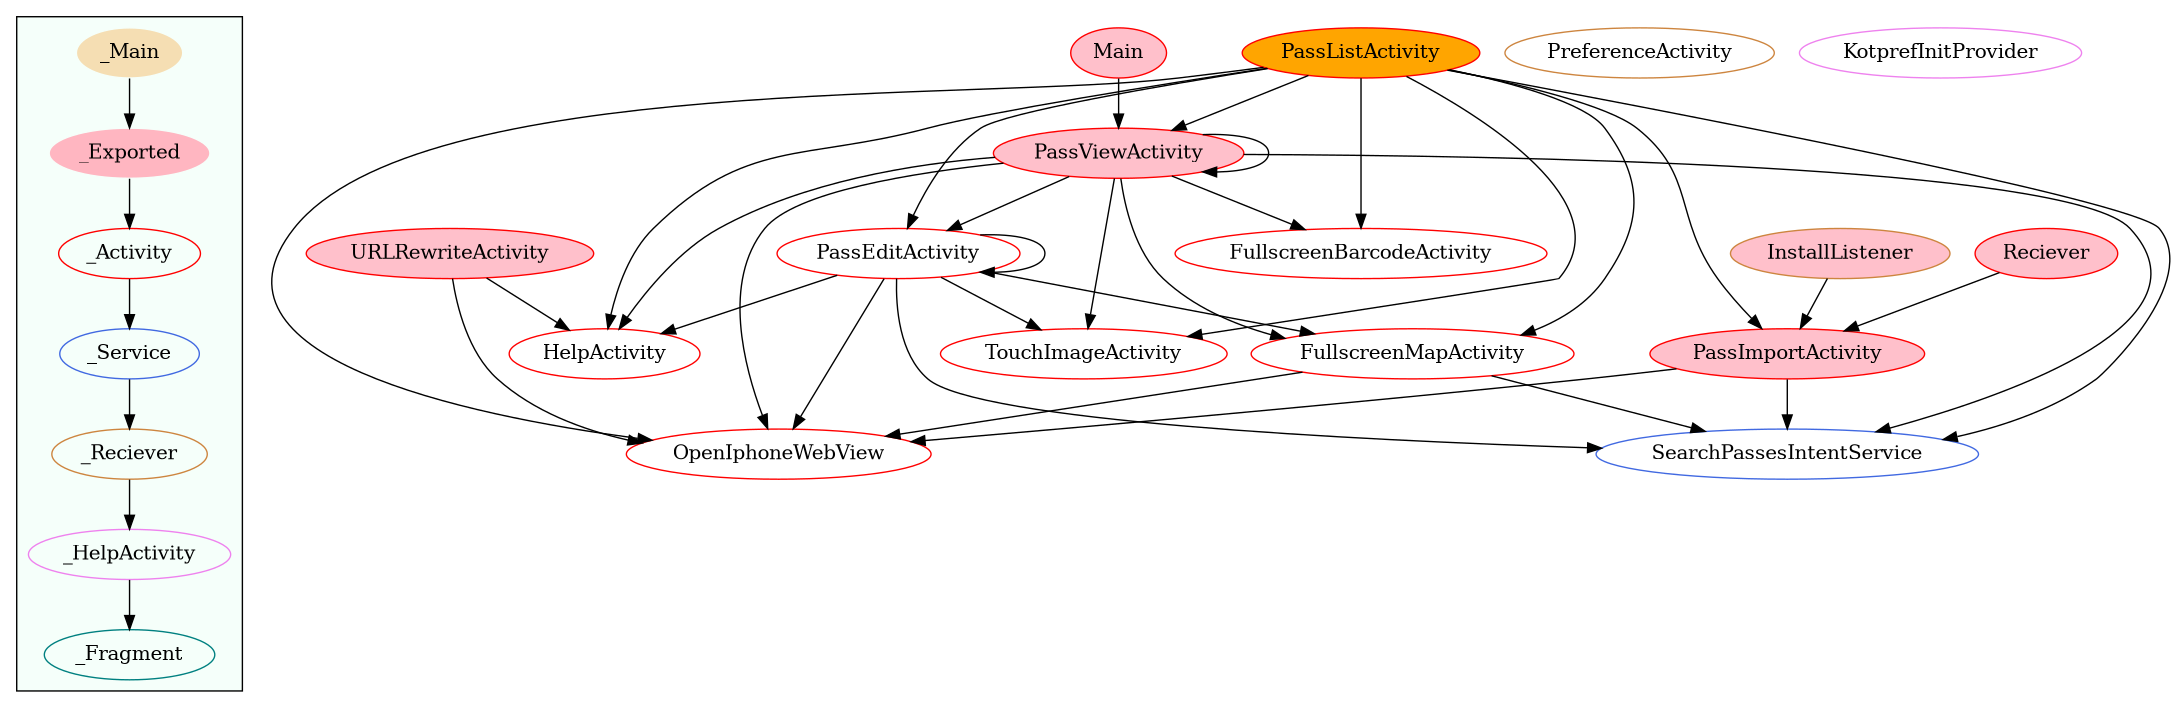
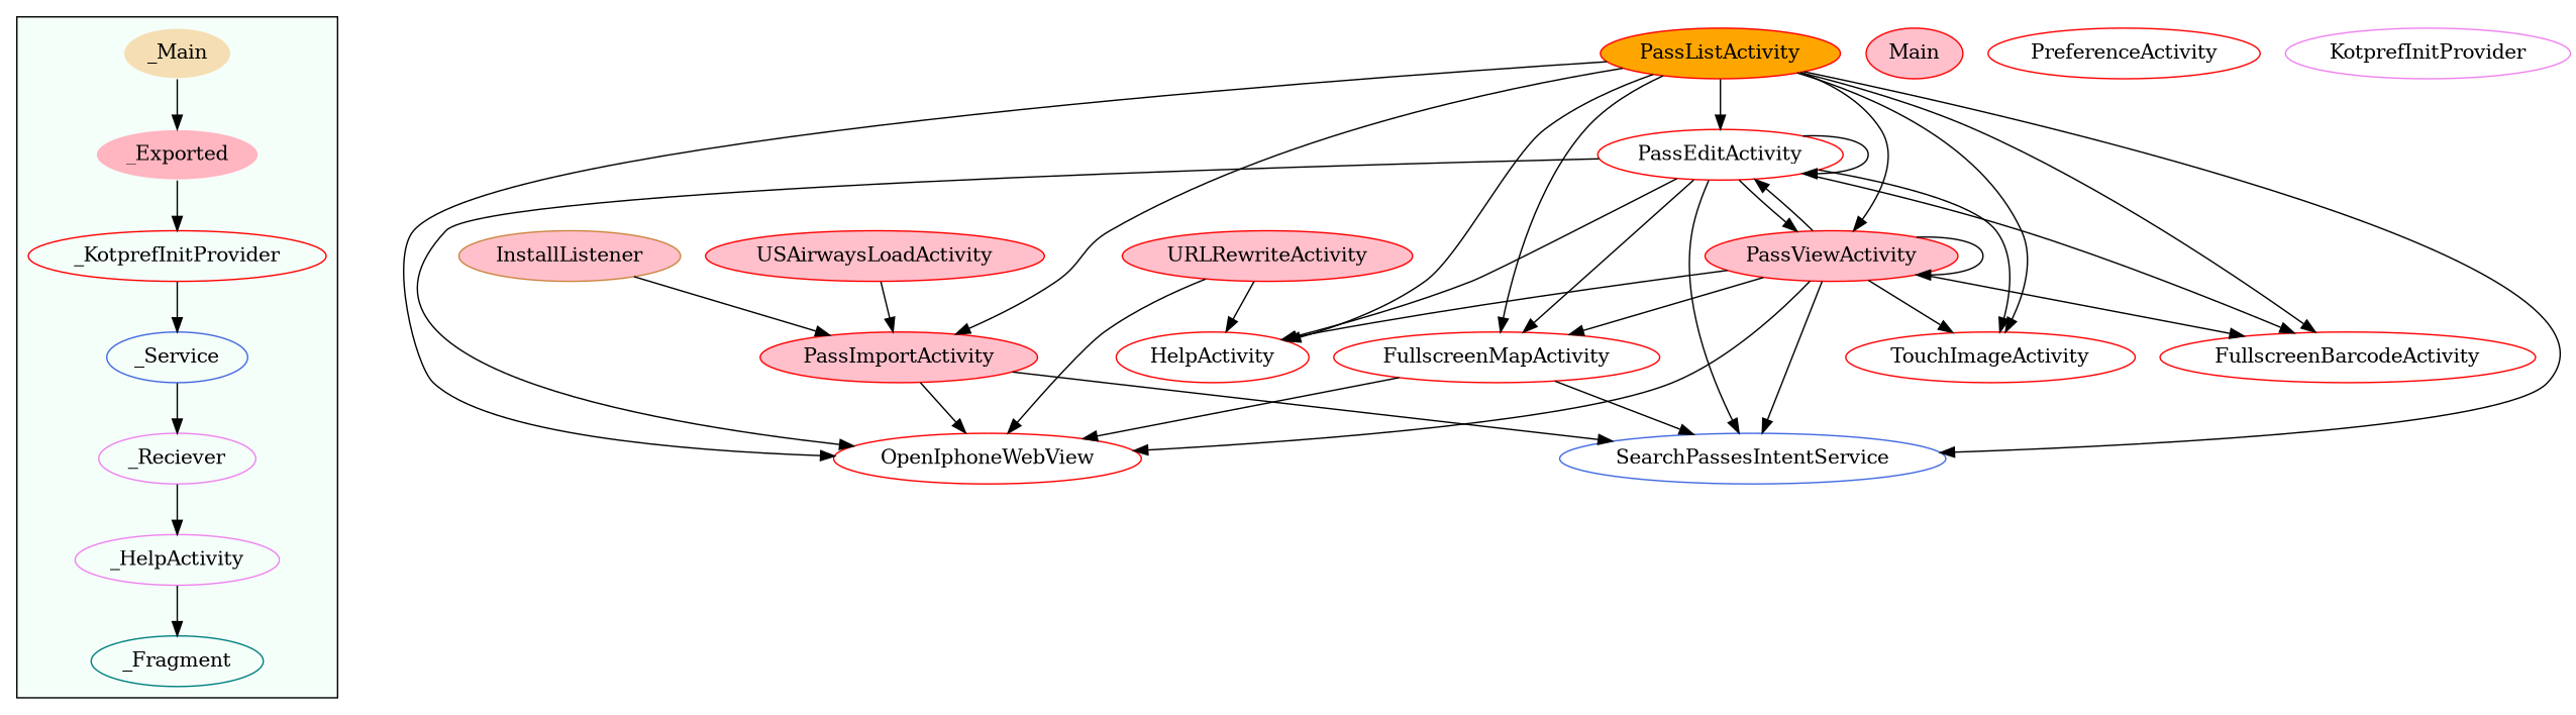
  digraph {
    node [color=red]
-   _Activity
+   _Activity [label=_KotprefInitProvider]
    _Service [color=royalblue]
-   _Reciever [color=peru]
+   _Reciever [color=violet]
    n4 [color=violet label=_HelpActivity]
    _Fragment [color=teal]
    _Main [color=mintcream fillcolor=wheat style=filled]
    _Exported [color=mintcream fillcolor=lightpink style=filled]
    FullscreenMapActivity
    OpenIphoneWebView
    SearchPassesIntentService [color=royalblue]
    PassEditActivity
    HelpActivity
    TouchImageActivity
    PassViewActivity [fillcolor=pink style=filled]
    FullscreenBarcodeActivity
    URLRewriteActivity [fillcolor=pink style=filled]
    PassImportActivity [fillcolor=pink style=filled]
    n18 [fillcolor=pink label=Main style=filled]
-   USAirwaysLoadActivity [fillcolor=pink style=filled label=Reciever]
-   PreferenceActivity [color=peru]
+   USAirwaysLoadActivity [fillcolor=pink style=filled]
+   PreferenceActivity
    PassListActivity [fillcolor=orange style=filled]
    InstallListener [color=peru fillcolor=pink style=filled]
    KotprefInitProvider [color=violet]
    subgraph cluster_1 {
      bgcolor=mintcream
      _Activity
      _Service
      _Reciever
      n4
      _Fragment
      _Main
      _Exported
    }
    _Activity -> _Service
    _Service -> _Reciever
    _Reciever -> n4
    n4 -> _Fragment
    _Main -> _Exported
    _Exported -> _Activity
    FullscreenMapActivity -> OpenIphoneWebView
    FullscreenMapActivity -> SearchPassesIntentService
    PassEditActivity -> FullscreenMapActivity
    PassEditActivity -> OpenIphoneWebView
    PassEditActivity -> SearchPassesIntentService
    PassEditActivity -> PassEditActivity
    PassEditActivity -> HelpActivity
    PassEditActivity -> TouchImageActivity
-   n18 -> PassViewActivity
+   PassEditActivity -> PassViewActivity
+   PassEditActivity -> FullscreenBarcodeActivity
    PassViewActivity -> FullscreenMapActivity
    PassViewActivity -> OpenIphoneWebView
    PassViewActivity -> SearchPassesIntentService
    PassViewActivity -> PassEditActivity
    PassViewActivity -> HelpActivity
    PassViewActivity -> TouchImageActivity
    PassViewActivity -> PassViewActivity
    PassViewActivity -> FullscreenBarcodeActivity
    URLRewriteActivity -> OpenIphoneWebView
    URLRewriteActivity -> HelpActivity
    PassImportActivity -> OpenIphoneWebView
    PassImportActivity -> SearchPassesIntentService
    USAirwaysLoadActivity -> PassImportActivity
    PassListActivity -> FullscreenMapActivity
    PassListActivity -> OpenIphoneWebView
    PassListActivity -> SearchPassesIntentService
    PassListActivity -> PassEditActivity
    PassListActivity -> HelpActivity
    PassListActivity -> TouchImageActivity
    PassListActivity -> PassViewActivity
    PassListActivity -> FullscreenBarcodeActivity
    PassListActivity -> PassImportActivity
    InstallListener -> PassImportActivity
  }
